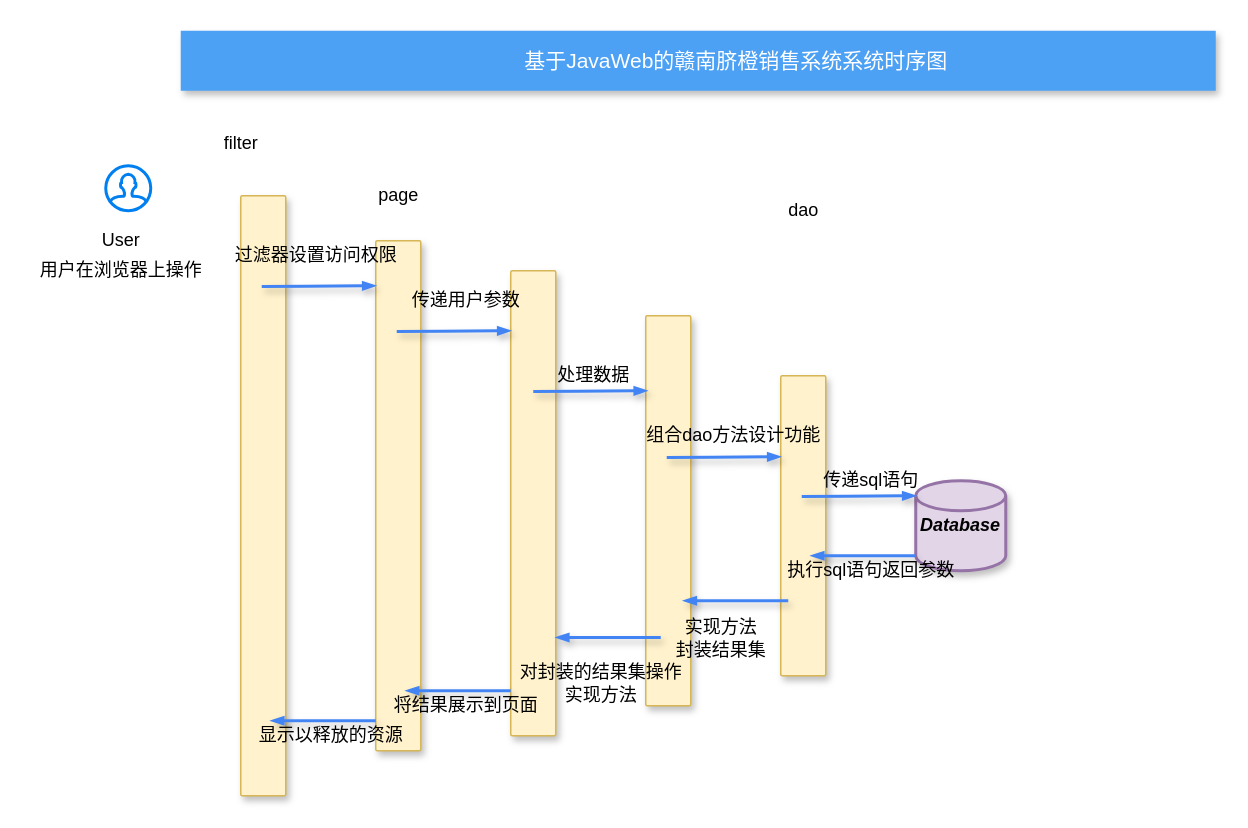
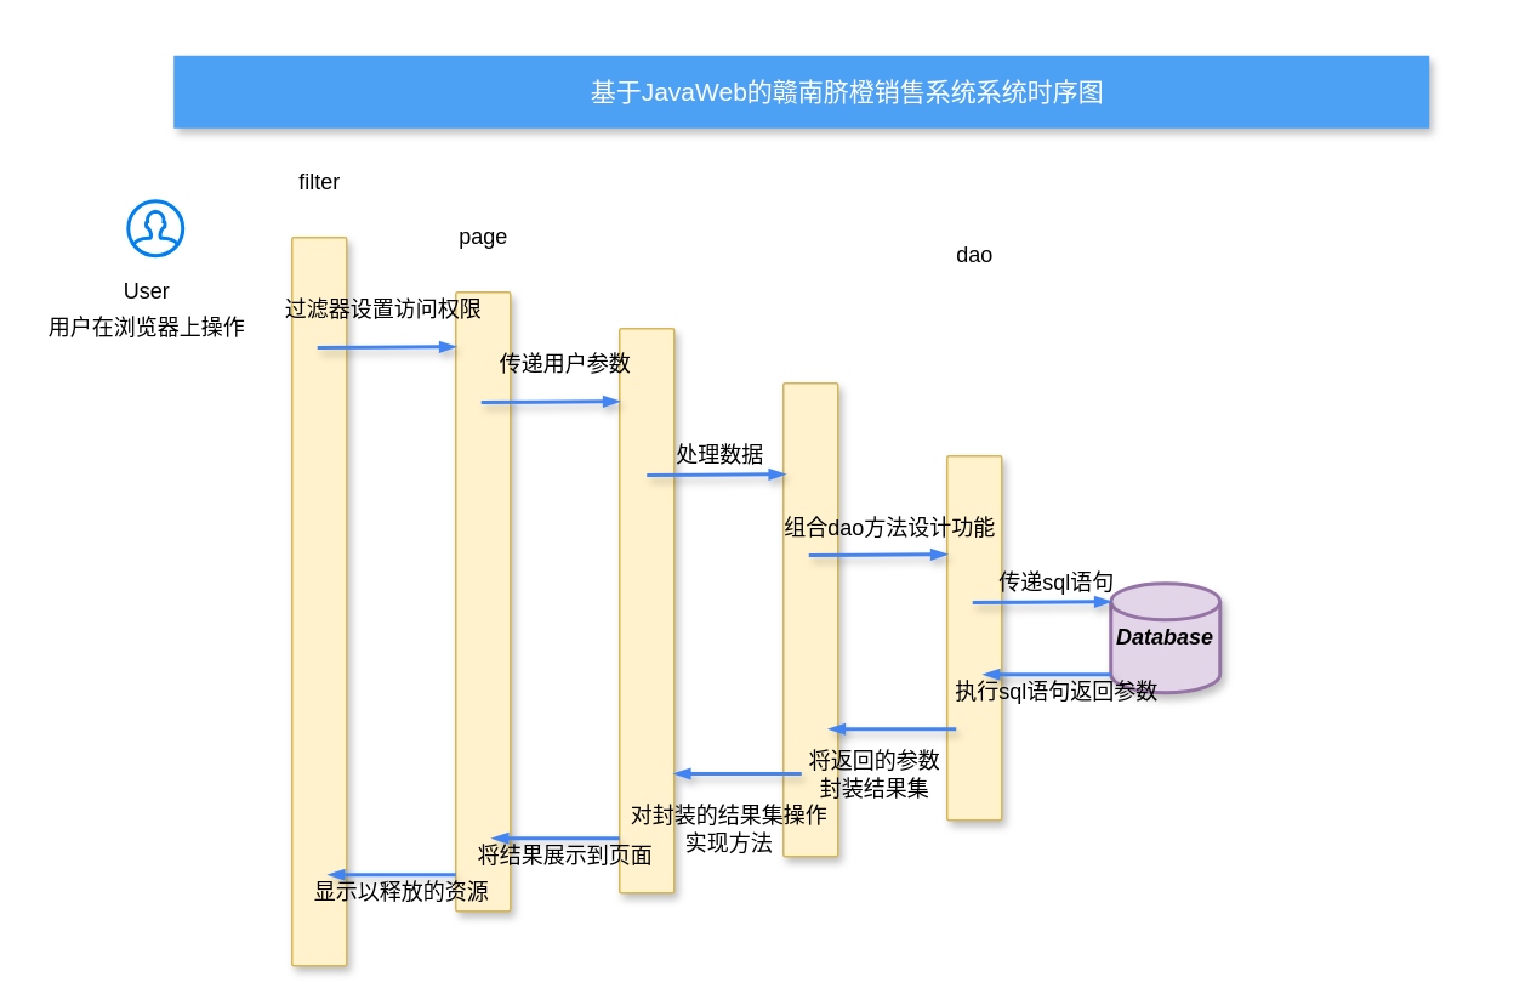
  <mxCell id="0" />
  <mxCell id="1" parent="0" />
- <mxCell id="2" value="基于JavaWeb的赣南脐橙销售系统系统时序图" style="fillColor=#4DA1F5;strokeColor=none;shadow=1;gradientColor=none;fontSize=14;align=center;spacingLeft=50;fontColor=#ffffff;html=1;" parent="1" vertex="1"><mxGeometry x="120" y="20" width="690" height="40" as="geometry" /></mxCell>
+ <mxCell id="2" value="基于JavaWeb的赣南脐橙销售系统系统时序图" style="fillColor=#4DA1F5;strokeColor=none;shadow=1;gradientColor=none;fontSize=14;align=center;spacingLeft=50;fontColor=#ffffff;html=1;" parent="1" vertex="1"><mxGeometry x="95" y="30" width="690" height="40" as="geometry" /></mxCell>
  <mxCell id="3" value="" style="sketch=0;points=[[0,0,0],[0.25,0,0],[0.5,0,0],[0.75,0,0],[1,0,0],[1,0.25,0],[1,0.5,0],[1,0.75,0],[1,1,0],[0.75,1,0],[0.5,1,0],[0.25,1,0],[0,1,0],[0,0.75,0],[0,0.5,0],[0,0.25,0]];rounded=1;absoluteArcSize=1;arcSize=2;html=1;strokeColor=#d6b656;shadow=1;dashed=0;fontSize=12;align=left;verticalAlign=top;spacing=10;spacingTop=-4;fillColor=#fff2cc;imageAspect=1;" vertex="1" parent="1"><mxGeometry x="160" y="130" width="30" height="400" as="geometry" /></mxCell>
  <mxCell id="4" value="" style="sketch=0;points=[[0,0,0],[0.25,0,0],[0.5,0,0],[0.75,0,0],[1,0,0],[1,0.25,0],[1,0.5,0],[1,0.75,0],[1,1,0],[0.75,1,0],[0.5,1,0],[0.25,1,0],[0,1,0],[0,0.75,0],[0,0.5,0],[0,0.25,0]];rounded=1;absoluteArcSize=1;arcSize=2;html=1;strokeColor=#d6b656;shadow=1;dashed=0;fontSize=12;align=left;verticalAlign=top;spacing=10;spacingTop=-4;fillColor=#fff2cc;imageAspect=1;" vertex="1" parent="1"><mxGeometry x="250" y="160" width="30" height="340" as="geometry" /></mxCell>
  <mxCell id="5" value="" style="sketch=0;points=[[0,0,0],[0.25,0,0],[0.5,0,0],[0.75,0,0],[1,0,0],[1,0.25,0],[1,0.5,0],[1,0.75,0],[1,1,0],[0.75,1,0],[0.5,1,0],[0.25,1,0],[0,1,0],[0,0.75,0],[0,0.5,0],[0,0.25,0]];rounded=1;absoluteArcSize=1;arcSize=2;html=1;strokeColor=#d6b656;shadow=1;dashed=0;fontSize=12;align=left;verticalAlign=top;spacing=10;spacingTop=-4;fillColor=#fff2cc;imageAspect=1;" vertex="1" parent="1"><mxGeometry x="340" y="180" width="30" height="310" as="geometry" /></mxCell>
  <mxCell id="6" value="" style="sketch=0;points=[[0,0,0],[0.25,0,0],[0.5,0,0],[0.75,0,0],[1,0,0],[1,0.25,0],[1,0.5,0],[1,0.75,0],[1,1,0],[0.75,1,0],[0.5,1,0],[0.25,1,0],[0,1,0],[0,0.75,0],[0,0.5,0],[0,0.25,0]];rounded=1;absoluteArcSize=1;arcSize=2;html=1;strokeColor=#d6b656;shadow=1;dashed=0;fontSize=12;align=left;verticalAlign=top;spacing=10;spacingTop=-4;fillColor=#fff2cc;imageAspect=1;" vertex="1" parent="1"><mxGeometry x="430" y="210" width="30" height="260" as="geometry" /></mxCell>
  <mxCell id="7" value="" style="sketch=0;points=[[0,0,0],[0.25,0,0],[0.5,0,0],[0.75,0,0],[1,0,0],[1,0.25,0],[1,0.5,0],[1,0.75,0],[1,1,0],[0.75,1,0],[0.5,1,0],[0.25,1,0],[0,1,0],[0,0.75,0],[0,0.5,0],[0,0.25,0]];rounded=1;absoluteArcSize=1;arcSize=2;html=1;strokeColor=#d6b656;shadow=1;dashed=0;fontSize=12;align=left;verticalAlign=top;spacing=10;spacingTop=-4;fillColor=#fff2cc;imageAspect=1;" vertex="1" parent="1"><mxGeometry x="520" y="250" width="30" height="200" as="geometry" /></mxCell>
  <mxCell id="8" value="" style="html=1;verticalLabelPosition=bottom;align=center;labelBackgroundColor=#ffffff;verticalAlign=top;strokeWidth=2;strokeColor=#0080F0;shadow=0;dashed=0;shape=mxgraph.ios7.icons.user;fontStyle=0" vertex="1" parent="1"><mxGeometry x="70" y="110" width="30" height="30" as="geometry" /></mxCell>
  <mxCell id="9" value="&lt;b&gt;&lt;i&gt;Database&lt;/i&gt;&lt;/b&gt;" style="strokeWidth=2;html=1;shape=mxgraph.flowchart.database;whiteSpace=wrap;fillColor=#e1d5e7;strokeColor=#9673a6;shadow=1;" vertex="1" parent="1"><mxGeometry x="610" y="320" width="60" height="60" as="geometry" /></mxCell>
  <mxCell id="10" value="" style="edgeStyle=orthogonalEdgeStyle;fontSize=12;html=1;endArrow=blockThin;endFill=1;rounded=0;strokeWidth=2;endSize=4;startSize=4;dashed=0;strokeColor=#4284F3;entryX=-0.133;entryY=0.037;entryDx=0;entryDy=0;entryPerimeter=0;shadow=1;" edge="1" parent="1"><mxGeometry width="100" relative="1" as="geometry"><mxPoint x="173.99" y="190.42" as="sourcePoint" /><mxPoint x="250" y="190" as="targetPoint" /><Array as="points"><mxPoint x="203.99" y="190.42" /></Array></mxGeometry></mxCell>
  <mxCell id="11" value="" style="edgeStyle=orthogonalEdgeStyle;fontSize=12;html=1;endArrow=blockThin;endFill=1;rounded=0;strokeWidth=2;endSize=4;startSize=4;dashed=0;strokeColor=#4284F3;entryX=-0.133;entryY=0.037;entryDx=0;entryDy=0;entryPerimeter=0;shadow=1;" edge="1" parent="1"><mxGeometry width="100" relative="1" as="geometry"><mxPoint x="263.99" y="220.42" as="sourcePoint" /><mxPoint x="340" y="220" as="targetPoint" /><Array as="points"><mxPoint x="293.99" y="220.42" /></Array></mxGeometry></mxCell>
  <mxCell id="12" value="" style="edgeStyle=orthogonalEdgeStyle;fontSize=12;html=1;endArrow=blockThin;endFill=1;rounded=0;strokeWidth=2;endSize=4;startSize=4;dashed=0;strokeColor=#4284F3;entryX=-0.133;entryY=0.037;entryDx=0;entryDy=0;entryPerimeter=0;shadow=1;" edge="1" parent="1"><mxGeometry width="100" relative="1" as="geometry"><mxPoint x="355" y="260.42" as="sourcePoint" /><mxPoint x="431.01" y="260" as="targetPoint" /><Array as="points"><mxPoint x="385" y="260.42" /></Array></mxGeometry></mxCell>
  <mxCell id="13" value="" style="edgeStyle=orthogonalEdgeStyle;fontSize=12;html=1;endArrow=blockThin;endFill=1;rounded=0;strokeWidth=2;endSize=4;startSize=4;dashed=0;strokeColor=#4284F3;entryX=-0.133;entryY=0.037;entryDx=0;entryDy=0;entryPerimeter=0;shadow=1;" edge="1" parent="1"><mxGeometry width="100" relative="1" as="geometry"><mxPoint x="443.99" y="304.42" as="sourcePoint" /><mxPoint x="520" y="304" as="targetPoint" /><Array as="points"><mxPoint x="473.99" y="304.42" /></Array></mxGeometry></mxCell>
  <mxCell id="14" value="" style="edgeStyle=orthogonalEdgeStyle;fontSize=12;html=1;endArrow=blockThin;endFill=1;rounded=0;strokeWidth=2;endSize=4;startSize=4;dashed=0;strokeColor=#4284F3;entryX=-0.133;entryY=0.037;entryDx=0;entryDy=0;entryPerimeter=0;shadow=1;" edge="1" parent="1"><mxGeometry width="100" relative="1" as="geometry"><mxPoint x="533.99" y="330.42" as="sourcePoint" /><mxPoint x="610" y="330" as="targetPoint" /><Array as="points"><mxPoint x="563.99" y="330.42" /></Array></mxGeometry></mxCell>
  <mxCell id="15" value="User" style="text;html=1;align=center;verticalAlign=middle;resizable=0;points=[];autosize=1;strokeColor=none;fillColor=none;" vertex="1" parent="1"><mxGeometry x="60" y="150" width="40" height="20" as="geometry" /></mxCell>
- <mxCell id="16" value="filter" style="text;html=1;align=center;verticalAlign=middle;resizable=0;points=[];autosize=1;strokeColor=none;fillColor=none;shadow=1;" vertex="1" parent="1"><mxGeometry x="140" y="85" width="40" height="20" as="geometry" /></mxCell>
+ <mxCell id="16" value="filter" style="text;html=1;align=center;verticalAlign=middle;resizable=0;points=[];autosize=1;strokeColor=none;fillColor=none;shadow=1;" vertex="1" parent="1"><mxGeometry x="155" y="90" width="40" height="20" as="geometry" /></mxCell>
  <mxCell id="17" value="page" style="text;html=1;align=center;verticalAlign=middle;resizable=0;points=[];autosize=1;strokeColor=none;fillColor=none;shadow=1;" vertex="1" parent="1"><mxGeometry x="245" y="120" width="40" height="20" as="geometry" /></mxCell>
  <mxCell id="18" value="dao" style="text;html=1;align=center;verticalAlign=middle;resizable=0;points=[];autosize=1;strokeColor=none;fillColor=none;shadow=1;" vertex="1" parent="1"><mxGeometry x="515" y="130" width="40" height="20" as="geometry" /></mxCell>
  <mxCell id="19" value="过滤器设置访问权限" style="text;html=1;align=center;verticalAlign=middle;resizable=0;points=[];autosize=1;strokeColor=none;fillColor=none;shadow=1;" vertex="1" parent="1"><mxGeometry x="150" y="160" width="120" height="20" as="geometry" /></mxCell>
  <mxCell id="20" value="用户在浏览器上操作" style="text;html=1;align=center;verticalAlign=middle;resizable=0;points=[];autosize=1;strokeColor=none;fillColor=none;" vertex="1" parent="1"><mxGeometry x="20" y="170" width="120" height="20" as="geometry" /></mxCell>
  <mxCell id="21" value="传递用户参数" style="text;html=1;align=center;verticalAlign=middle;resizable=0;points=[];autosize=1;strokeColor=none;fillColor=none;shadow=1;" vertex="1" parent="1"><mxGeometry x="265" y="190" width="90" height="20" as="geometry" /></mxCell>
  <mxCell id="22" value="处理数据" style="text;html=1;align=center;verticalAlign=middle;resizable=0;points=[];autosize=1;strokeColor=none;fillColor=none;shadow=1;" vertex="1" parent="1"><mxGeometry x="365" y="240" width="60" height="20" as="geometry" /></mxCell>
  <mxCell id="23" value="组合dao方法设计功能&amp;nbsp;" style="text;html=1;align=center;verticalAlign=middle;resizable=0;points=[];autosize=1;strokeColor=none;fillColor=none;shadow=1;" vertex="1" parent="1"><mxGeometry x="425" y="280" width="130" height="20" as="geometry" /></mxCell>
  <mxCell id="24" value="传递sql语句" style="text;html=1;align=center;verticalAlign=middle;resizable=0;points=[];autosize=1;strokeColor=none;fillColor=none;shadow=1;" vertex="1" parent="1"><mxGeometry x="540" y="310" width="80" height="20" as="geometry" /></mxCell>
  <mxCell id="25" value="" style="edgeStyle=orthogonalEdgeStyle;fontSize=12;html=1;endArrow=blockThin;endFill=1;rounded=0;strokeWidth=2;endSize=4;startSize=4;dashed=0;strokeColor=#4284F3;shadow=1;" edge="1" parent="1"><mxGeometry width="100" relative="1" as="geometry"><mxPoint x="610" y="370" as="sourcePoint" /><mxPoint x="540" y="370" as="targetPoint" /><Array as="points"><mxPoint x="590" y="370" /><mxPoint x="590" y="370" /></Array></mxGeometry></mxCell>
  <mxCell id="26" value="执行sql语句返回参数" style="text;html=1;align=center;verticalAlign=middle;resizable=0;points=[];autosize=1;strokeColor=none;fillColor=none;shadow=1;" vertex="1" parent="1"><mxGeometry x="515" y="370" width="130" height="20" as="geometry" /></mxCell>
  <mxCell id="27" value="" style="edgeStyle=orthogonalEdgeStyle;fontSize=12;html=1;endArrow=blockThin;endFill=1;rounded=0;strokeWidth=2;endSize=4;startSize=4;dashed=0;strokeColor=#4284F3;shadow=1;" edge="1" parent="1"><mxGeometry width="100" relative="1" as="geometry"><mxPoint x="440" y="424.5" as="sourcePoint" /><mxPoint x="370" y="424.5" as="targetPoint" /><Array as="points"><mxPoint x="420" y="424.5" /><mxPoint x="420" y="424.5" /></Array></mxGeometry></mxCell>
  <mxCell id="28" value="" style="edgeStyle=orthogonalEdgeStyle;fontSize=12;html=1;endArrow=blockThin;endFill=1;rounded=0;strokeWidth=2;endSize=4;startSize=4;dashed=0;strokeColor=#4284F3;shadow=1;" edge="1" parent="1"><mxGeometry width="100" relative="1" as="geometry"><mxPoint x="340" y="460" as="sourcePoint" /><mxPoint x="270" y="460" as="targetPoint" /><Array as="points"><mxPoint x="320" y="460" /><mxPoint x="320" y="460" /></Array></mxGeometry></mxCell>
  <mxCell id="29" value="" style="edgeStyle=orthogonalEdgeStyle;fontSize=12;html=1;endArrow=blockThin;endFill=1;rounded=0;strokeWidth=2;endSize=4;startSize=4;dashed=0;strokeColor=#4284F3;shadow=1;" edge="1" parent="1"><mxGeometry width="100" relative="1" as="geometry"><mxPoint x="250" y="480" as="sourcePoint" /><mxPoint x="180" y="480" as="targetPoint" /><Array as="points"><mxPoint x="220" y="480" /><mxPoint x="220" y="480" /></Array></mxGeometry></mxCell>
- <mxCell id="30" value="实现方法&lt;br&gt;封装结果集" style="text;html=1;align=center;verticalAlign=middle;resizable=0;points=[];autosize=1;strokeColor=none;fillColor=none;shadow=1;" vertex="1" parent="1"><mxGeometry x="435" y="410" width="90" height="30" as="geometry" /></mxCell>
+ <mxCell id="30" value="将返回的参数&lt;br&gt;封装结果集" style="text;html=1;align=center;verticalAlign=middle;resizable=0;points=[];autosize=1;strokeColor=none;fillColor=none;shadow=1;" vertex="1" parent="1"><mxGeometry x="435" y="410" width="90" height="30" as="geometry" /></mxCell>
  <mxCell id="31" value="对封装的结果集操作&lt;br&gt;实现方法" style="text;html=1;align=center;verticalAlign=middle;resizable=0;points=[];autosize=1;strokeColor=none;fillColor=none;shadow=1;" vertex="1" parent="1"><mxGeometry x="340" y="440" width="120" height="30" as="geometry" /></mxCell>
  <mxCell id="32" value="" style="edgeStyle=orthogonalEdgeStyle;fontSize=12;html=1;endArrow=blockThin;endFill=1;rounded=0;strokeWidth=2;endSize=4;startSize=4;dashed=0;strokeColor=#4284F3;shadow=1;" edge="1" parent="1"><mxGeometry width="100" relative="1" as="geometry"><mxPoint x="525" y="400" as="sourcePoint" /><mxPoint x="455" y="400" as="targetPoint" /><Array as="points"><mxPoint x="505" y="400" /><mxPoint x="505" y="400" /></Array></mxGeometry></mxCell>
  <mxCell id="33" value="将结果展示到页面" style="text;html=1;align=center;verticalAlign=middle;resizable=0;points=[];autosize=1;strokeColor=none;fillColor=none;shadow=1;" vertex="1" parent="1"><mxGeometry x="255" y="460" width="110" height="20" as="geometry" /></mxCell>
  <mxCell id="34" value="显示以释放的资源" style="text;html=1;align=center;verticalAlign=middle;resizable=0;points=[];autosize=1;strokeColor=none;fillColor=none;shadow=1;" vertex="1" parent="1"><mxGeometry x="165" y="480" width="110" height="20" as="geometry" /></mxCell>
